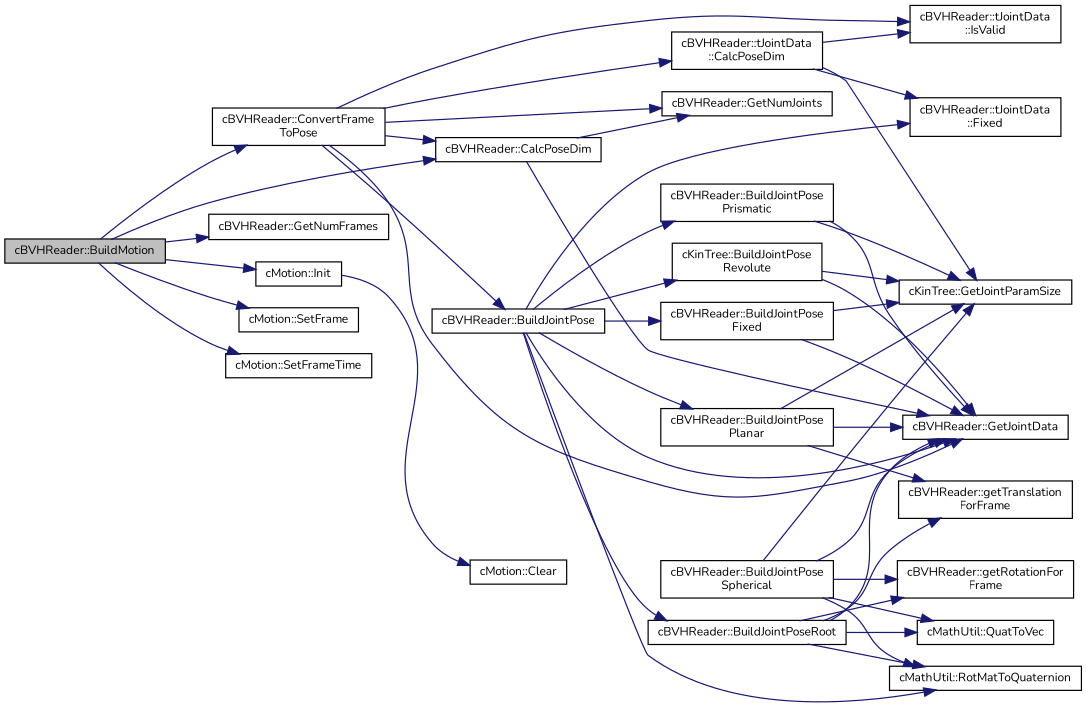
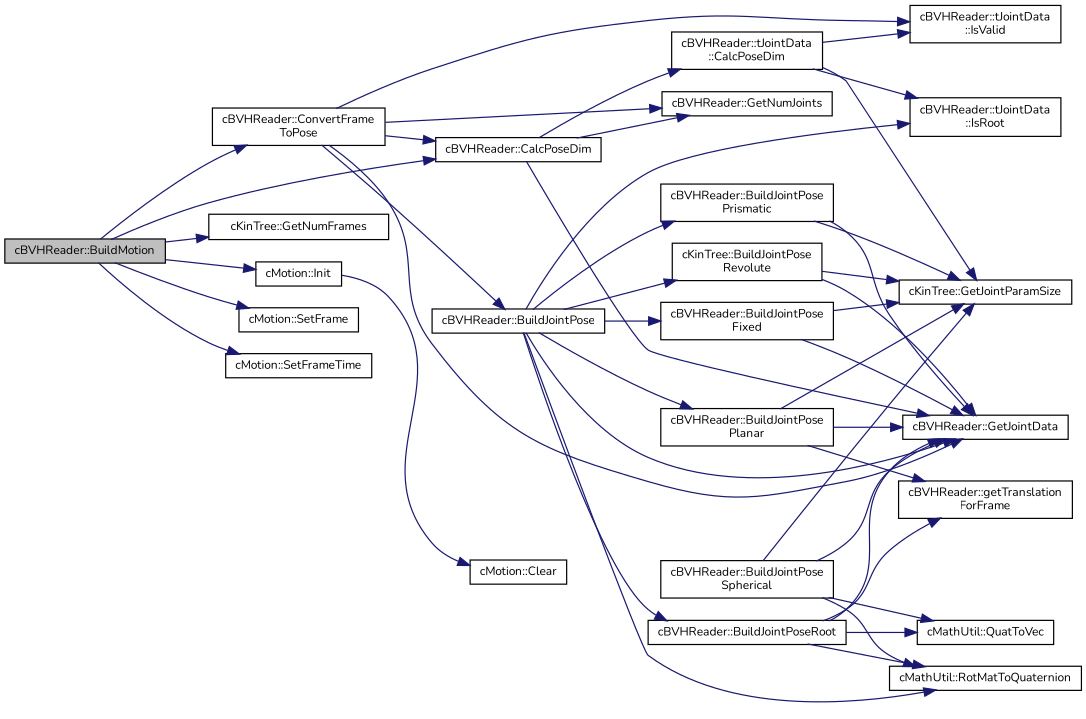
  digraph {
    fontname=Nunito
    rankdir=LR
    node [color=black fillcolor=white fontname=Nunito fontsize=10 shape=record style=filled]
    edge [color=midnightblue fontname=Nunito fontsize=10 labelfontname=Helvetica labelfontsize=10 style=solid]
    n1 [fillcolor=grey75 fontcolor=black height=0.2 label="cBVHReader::BuildMotion" width=0.4]
    n2 [height=0.2 label="cBVHReader::CalcPoseDim" width=0.4]
    n3 [height=0.2 label="cBVHReader::ConvertFrame\lToPose" width=0.4]
-   n4 [height=0.2 label="cBVHReader::GetNumFrames" width=0.4]
+   n4 [height=0.2 label="cKinTree::GetNumFrames" width=0.4]
    n5 [height=0.2 label="cMotion::Init" width=0.4]
    n6 [height=0.2 label="cMotion::SetFrame" width=0.4]
    n7 [height=0.2 label="cMotion::SetFrameTime" width=0.4]
    n8 [height=0.2 label="cBVHReader::tJointData\l::CalcPoseDim" width=0.4]
    n9 [height=0.2 label="cBVHReader::GetJointData" width=0.4]
    n10 [height=0.2 label="cBVHReader::GetNumJoints" width=0.4]
    n11 [height=0.2 label="cBVHReader::tJointData\l::IsValid" width=0.4]
    n12 [height=0.2 label="cBVHReader::BuildJointPose" width=0.4]
    n13 [height=0.2 label="cMotion::Clear" width=0.4]
    n14 [height=0.2 label="cKinTree::GetJointParamSize" width=0.4]
-   n15 [height=0.2 label="cBVHReader::tJointData\l::Fixed" width=0.4]
+   n15 [height=0.2 label="cBVHReader::tJointData\l::IsRoot" width=0.4]
    n16 [height=0.2 label="cBVHReader::BuildJointPose\lFixed" width=0.4]
    n17 [height=0.2 label="cBVHReader::BuildJointPose\lPlanar" width=0.4]
    n18 [height=0.2 label="cBVHReader::BuildJointPose\lPrismatic" width=0.4]
    n19 [height=0.2 label="cKinTree::BuildJointPose\lRevolute" width=0.4]
    n20 [height=0.2 label="cBVHReader::BuildJointPoseRoot" width=0.4]
    n21 [height=0.2 label="cMathUtil::RotMatToQuaternion" width=0.4]
    n22 [height=0.2 label="cBVHReader::getTranslation\lForFrame" width=0.4]
-   n23 [height=0.2 label="cBVHReader::getRotationFor\lFrame" width=0.4]
    n24 [height=0.2 label="cMathUtil::QuatToVec" width=0.4]
    n25 [height=0.2 label="cBVHReader::BuildJointPose\lSpherical" width=0.4]
    n1 -> n2
    n1 -> n3
    n1 -> n4
    n1 -> n5
    n1 -> n6
    n1 -> n7
-   n3 -> n8
+   n2 -> n8
    n2 -> n9
    n2 -> n10
    n3 -> n2
    n3 -> n9
    n3 -> n10
    n3 -> n11
    n3 -> n12
    n5 -> n13
    n8 -> n11
    n8 -> n14
    n8 -> n15
    n12 -> n9
    n12 -> n15
    n12 -> n16
    n12 -> n17
    n12 -> n18
    n12 -> n19
    n12 -> n20
    n12 -> n21
    n16 -> n9
    n16 -> n14
    n17 -> n9
    n17 -> n14
    n17 -> n22
    n18 -> n9
    n18 -> n14
    n19 -> n9
    n19 -> n14
    n20 -> n9
    n20 -> n21
    n20 -> n22
-   n20 -> n23
    n20 -> n24
    n25 -> n9
    n25 -> n14
    n25 -> n21
-   n25 -> n23
    n25 -> n24
  }
